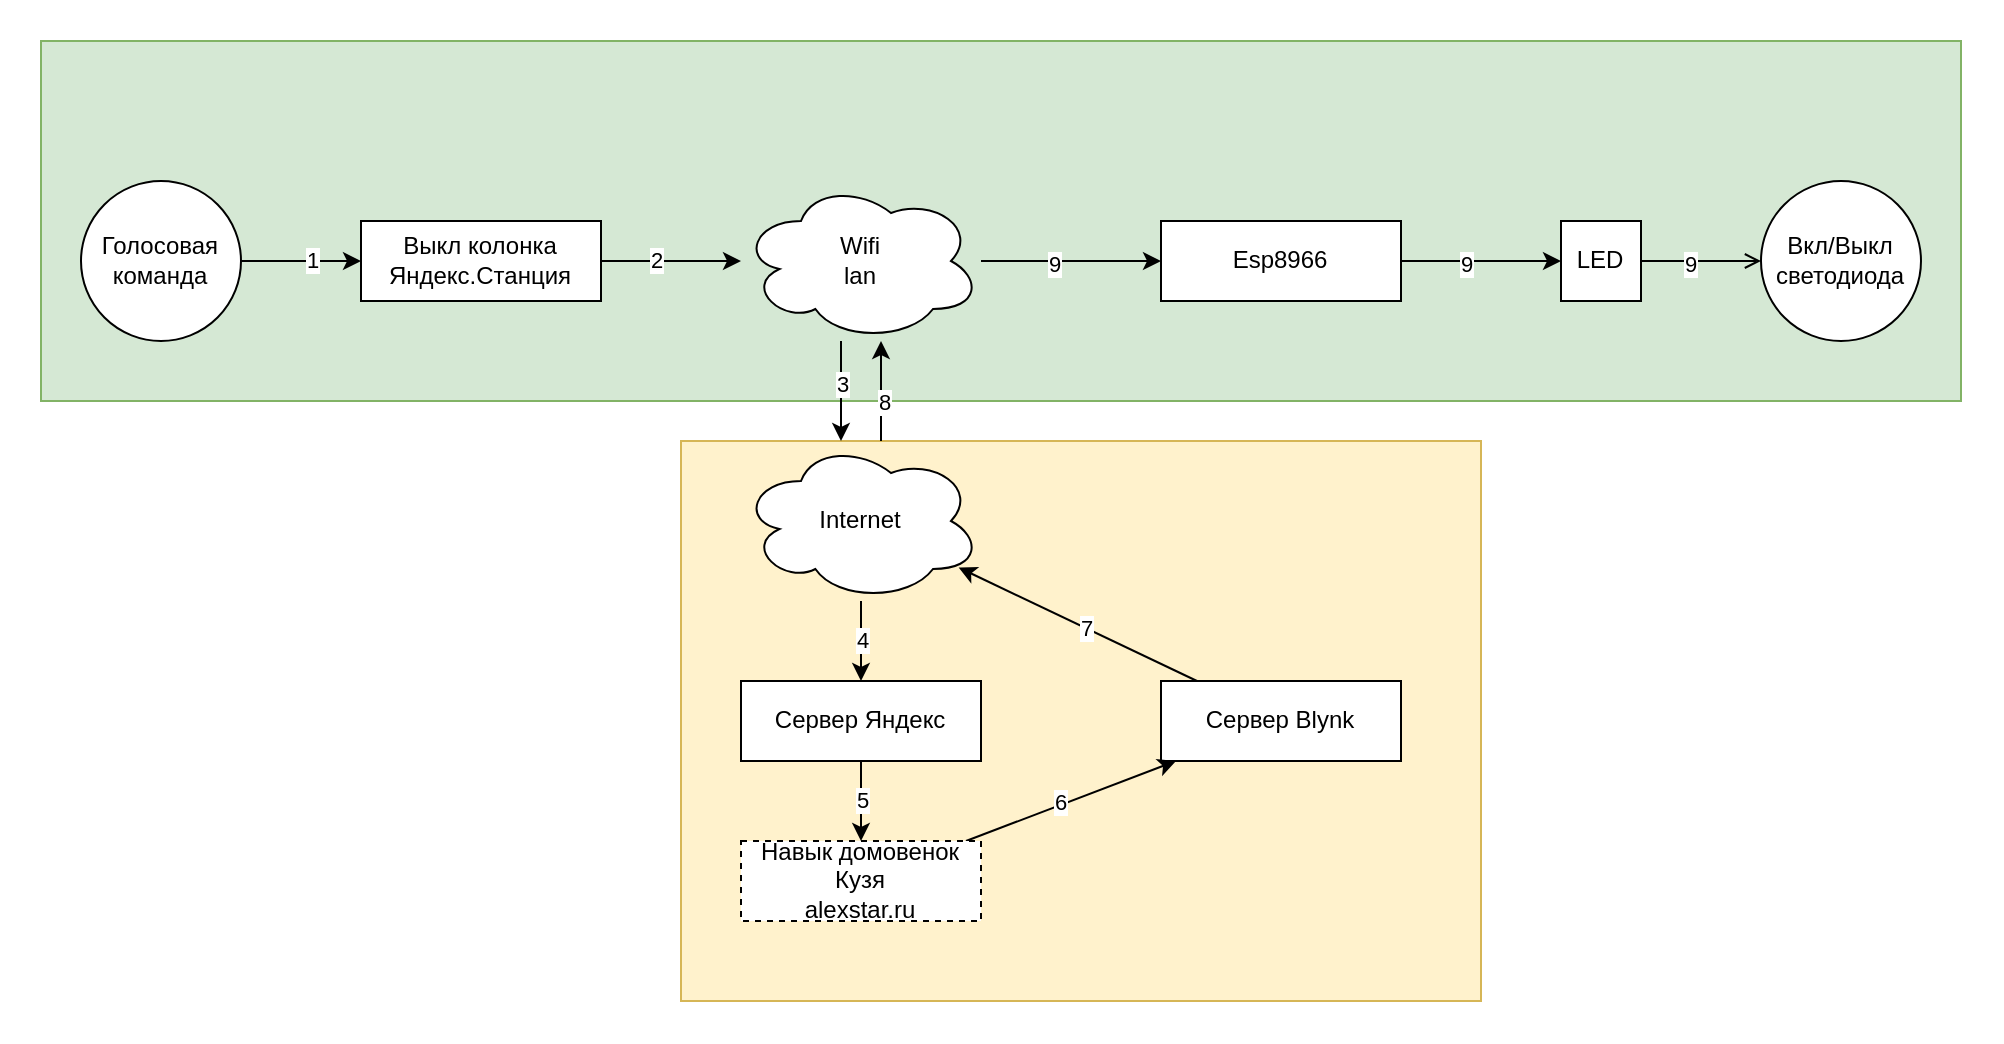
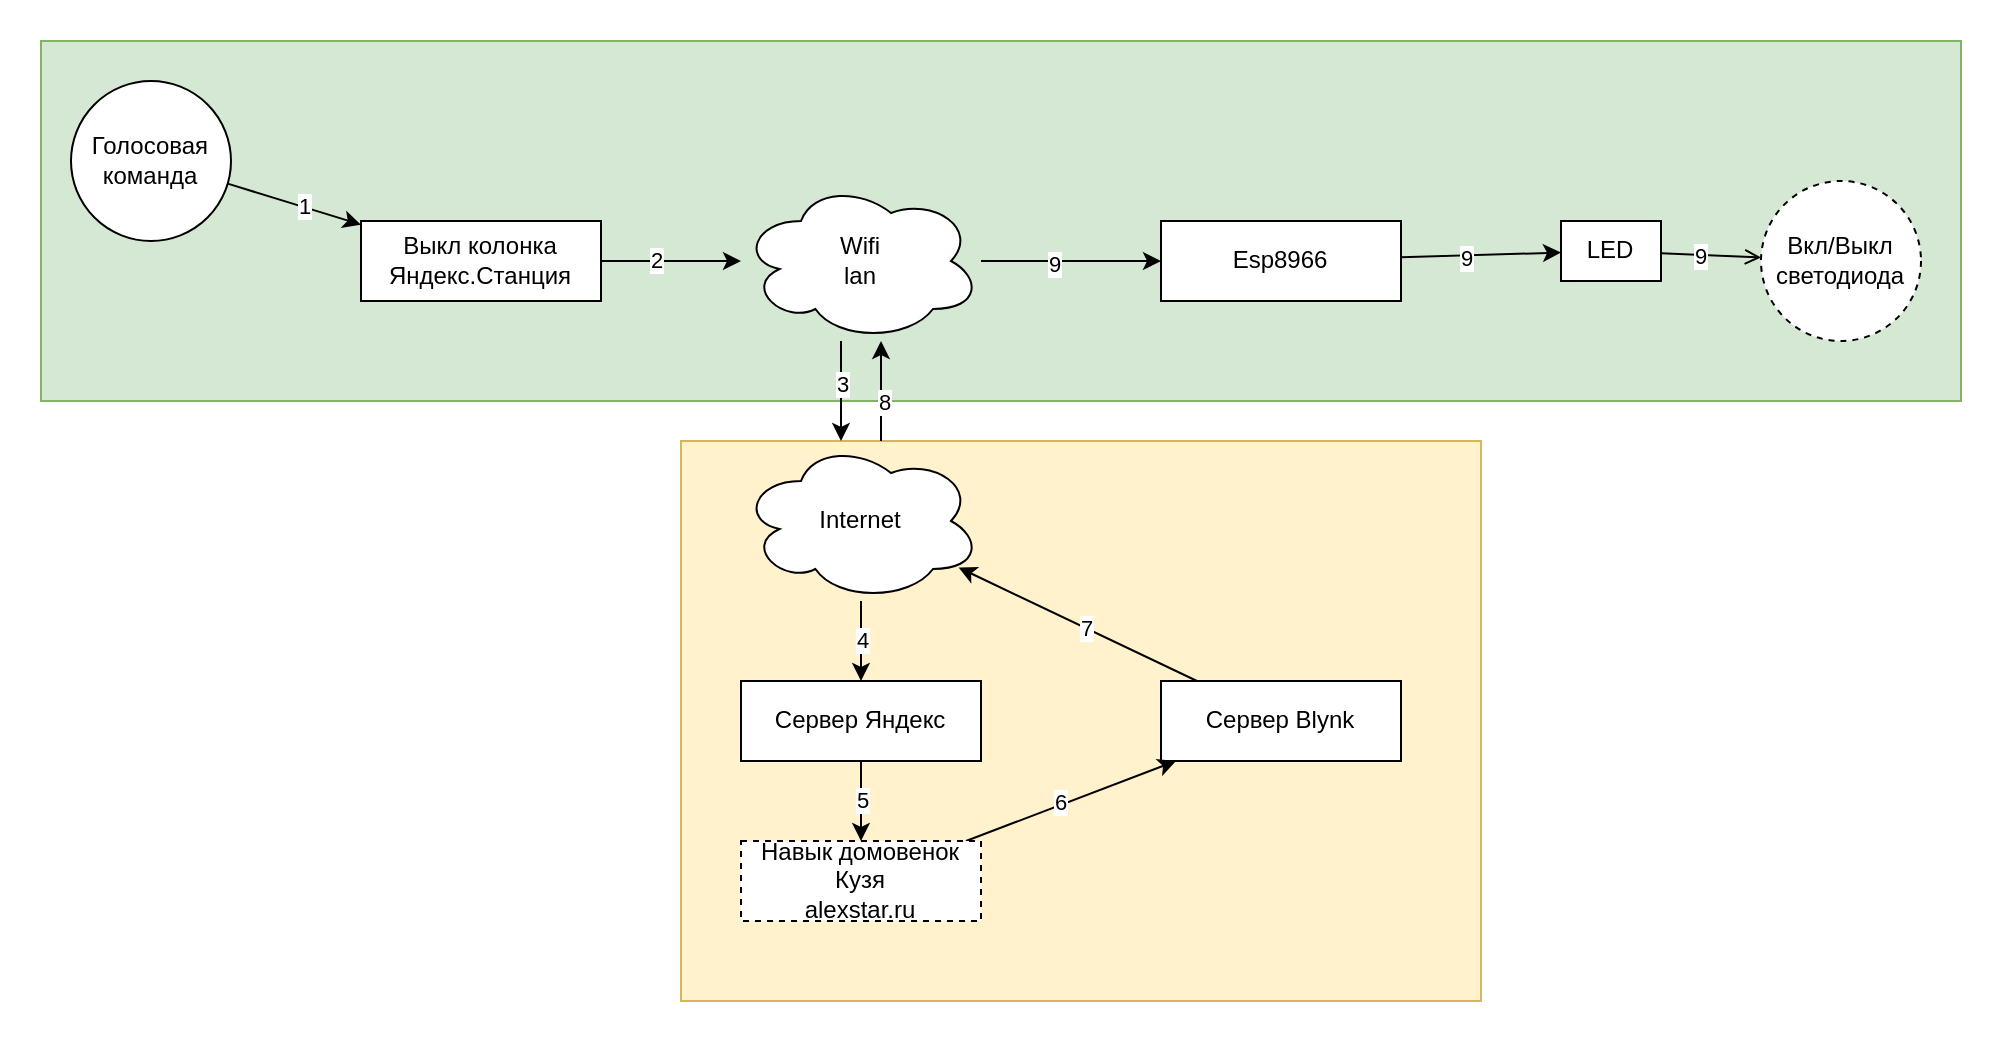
  <mxCell id="0" />
  <mxCell id="1" parent="0" />
  <mxCell id="2" value="" style="rounded=0;whiteSpace=wrap;html=1;align=center;fillColor=#fff2cc;strokeColor=#d6b656;" vertex="1" parent="1"><mxGeometry x="340" y="220" width="400" height="280" as="geometry" /></mxCell>
  <mxCell id="3" value="" style="rounded=0;whiteSpace=wrap;html=1;align=center;fillColor=#d5e8d4;strokeColor=#82b366;" vertex="1" parent="1"><mxGeometry x="20" y="20" width="960" height="180" as="geometry" /></mxCell>
  <mxCell id="4" value="Выкл колонка Яндекс.Станция" style="rounded=0;whiteSpace=wrap;html=1;" vertex="1" parent="1"><mxGeometry x="180" y="110" width="120" height="40" as="geometry" /></mxCell>
  <mxCell id="5" value="Сервер Яндекc" style="rounded=0;whiteSpace=wrap;html=1;" vertex="1" parent="1"><mxGeometry x="370" y="340" width="120" height="40" as="geometry" /></mxCell>
  <mxCell id="6" value="Wifi&lt;br&gt;lan" style="ellipse;shape=cloud;whiteSpace=wrap;html=1;" vertex="1" parent="1"><mxGeometry x="370" y="90" width="120" height="80" as="geometry" /></mxCell>
  <mxCell id="7" value="Internet" style="ellipse;shape=cloud;whiteSpace=wrap;html=1;" vertex="1" parent="1"><mxGeometry x="370" y="220" width="120" height="80" as="geometry" /></mxCell>
  <mxCell id="8" value="" style="endArrow=classic;html=1;" edge="1" parent="1" source="30" target="4"><mxGeometry width="50" height="50" relative="1" as="geometry"><mxPoint x="320" y="250" as="sourcePoint" /><mxPoint x="370" y="200" as="targetPoint" /></mxGeometry></mxCell>
  <mxCell id="9" value="1" style="edgeLabel;html=1;align=center;verticalAlign=middle;resizable=0;points=[];" vertex="1" connectable="0" parent="8"><mxGeometry x="0.161" y="1" relative="1" as="geometry"><mxPoint as="offset" /></mxGeometry></mxCell>
  <mxCell id="10" value="" style="endArrow=classic;html=1;" edge="1" parent="1" source="4" target="6"><mxGeometry width="50" height="50" relative="1" as="geometry"><mxPoint x="420" y="170" as="sourcePoint" /><mxPoint x="420" y="220" as="targetPoint" /></mxGeometry></mxCell>
  <mxCell id="11" value="2" style="edgeLabel;html=1;align=center;verticalAlign=middle;resizable=0;points=[];" vertex="1" connectable="0" parent="10"><mxGeometry x="-0.225" y="1" relative="1" as="geometry"><mxPoint as="offset" /></mxGeometry></mxCell>
  <mxCell id="12" value="" style="endArrow=classic;html=1;" edge="1" parent="1"><mxGeometry width="50" height="50" relative="1" as="geometry"><mxPoint x="420" y="170" as="sourcePoint" /><mxPoint x="420" y="220" as="targetPoint" /></mxGeometry></mxCell>
  <mxCell id="13" value="3" style="edgeLabel;html=1;align=center;verticalAlign=middle;resizable=0;points=[];" vertex="1" connectable="0" parent="12"><mxGeometry x="-0.157" relative="1" as="geometry"><mxPoint as="offset" /></mxGeometry></mxCell>
  <mxCell id="14" value="Сервер Blynk" style="rounded=0;whiteSpace=wrap;html=1;" vertex="1" parent="1"><mxGeometry x="580" y="340" width="120" height="40" as="geometry" /></mxCell>
  <mxCell id="15" value="Esp8966" style="rounded=0;whiteSpace=wrap;html=1;" vertex="1" parent="1"><mxGeometry x="580" y="110" width="120" height="40" as="geometry" /></mxCell>
  <mxCell id="16" value="" style="endArrow=classic;html=1;" edge="1" parent="1" source="7" target="5"><mxGeometry width="50" height="50" relative="1" as="geometry"><mxPoint x="610" y="470" as="sourcePoint" /><mxPoint x="660" y="420" as="targetPoint" /></mxGeometry></mxCell>
  <mxCell id="17" value="4" style="edgeLabel;html=1;align=center;verticalAlign=middle;resizable=0;points=[];" vertex="1" connectable="0" parent="16"><mxGeometry x="-0.059" relative="1" as="geometry"><mxPoint as="offset" /></mxGeometry></mxCell>
  <mxCell id="18" value="" style="endArrow=classic;html=1;" edge="1" parent="1" source="5" target="27"><mxGeometry width="50" height="50" relative="1" as="geometry"><mxPoint x="640" y="310" as="sourcePoint" /><mxPoint x="690" y="260" as="targetPoint" /></mxGeometry></mxCell>
  <mxCell id="19" value="5" style="edgeLabel;html=1;align=center;verticalAlign=middle;resizable=0;points=[];" vertex="1" connectable="0" parent="18"><mxGeometry x="-0.069" relative="1" as="geometry"><mxPoint as="offset" /></mxGeometry></mxCell>
  <mxCell id="20" value="" style="endArrow=classic;html=1;" edge="1" parent="1" source="27" target="14"><mxGeometry width="50" height="50" relative="1" as="geometry"><mxPoint x="440" y="220" as="sourcePoint" /><mxPoint x="440" y="170" as="targetPoint" /></mxGeometry></mxCell>
  <mxCell id="21" value="6" style="edgeLabel;html=1;align=center;verticalAlign=middle;resizable=0;points=[];" vertex="1" connectable="0" parent="20"><mxGeometry x="-0.101" y="1" relative="1" as="geometry"><mxPoint as="offset" /></mxGeometry></mxCell>
  <mxCell id="22" value="" style="endArrow=classic;html=1;" edge="1" parent="1" source="14" target="7"><mxGeometry width="50" height="50" relative="1" as="geometry"><mxPoint x="440" y="220" as="sourcePoint" /><mxPoint x="440" y="170" as="targetPoint" /></mxGeometry></mxCell>
  <mxCell id="23" value="7" style="edgeLabel;html=1;align=center;verticalAlign=middle;resizable=0;points=[];" vertex="1" connectable="0" parent="22"><mxGeometry x="-0.069" relative="1" as="geometry"><mxPoint as="offset" /></mxGeometry></mxCell>
- <mxCell id="24" value="LED" style="rounded=0;whiteSpace=wrap;html=1;" vertex="1" parent="1"><mxGeometry x="780" y="110" width="40" height="40" as="geometry" /></mxCell>
+ <mxCell id="24" value="LED" style="rounded=0;whiteSpace=wrap;html=1;" vertex="1" parent="1"><mxGeometry x="780" y="110" width="50" height="30" as="geometry" /></mxCell>
  <mxCell id="25" value="" style="endArrow=classic;html=1;" edge="1" parent="1"><mxGeometry width="50" height="50" relative="1" as="geometry"><mxPoint x="440" y="220" as="sourcePoint" /><mxPoint x="440" y="170" as="targetPoint" /></mxGeometry></mxCell>
  <mxCell id="26" value="8" style="edgeLabel;html=1;align=center;verticalAlign=middle;resizable=0;points=[];" vertex="1" connectable="0" parent="25"><mxGeometry x="-0.208" y="-1" relative="1" as="geometry"><mxPoint as="offset" /></mxGeometry></mxCell>
  <mxCell id="27" value="Навык домовенок Кузя&lt;br&gt;alexstar.ru" style="rounded=0;whiteSpace=wrap;html=1;dashed=1;" vertex="1" parent="1"><mxGeometry x="370" y="420" width="120" height="40" as="geometry" /></mxCell>
  <mxCell id="28" value="" style="endArrow=classic;html=1;" edge="1" parent="1" source="6" target="15"><mxGeometry width="50" height="50" relative="1" as="geometry"><mxPoint x="660" y="240" as="sourcePoint" /><mxPoint x="580" y="130" as="targetPoint" /></mxGeometry></mxCell>
  <mxCell id="29" value="9" style="edgeLabel;html=1;align=center;verticalAlign=middle;resizable=0;points=[];" vertex="1" connectable="0" parent="28"><mxGeometry x="-0.208" y="-1" relative="1" as="geometry"><mxPoint as="offset" /></mxGeometry></mxCell>
- <mxCell id="30" value="&lt;span&gt;Голосовая&lt;/span&gt;&lt;br&gt;&lt;div&gt;&lt;span&gt;команда&lt;/span&gt;&lt;/div&gt;" style="ellipse;whiteSpace=wrap;html=1;aspect=fixed;align=center;" vertex="1" parent="1"><mxGeometry x="40" y="90" width="80" height="80" as="geometry" /></mxCell>
+ <mxCell id="30" value="&lt;span&gt;Голосовая&lt;/span&gt;&lt;br&gt;&lt;div&gt;&lt;span&gt;команда&lt;/span&gt;&lt;/div&gt;" style="ellipse;whiteSpace=wrap;html=1;aspect=fixed;align=center;" vertex="1" parent="1"><mxGeometry x="35" y="40" width="80" height="80" as="geometry" /></mxCell>
  <mxCell id="31" value="" style="endArrow=classic;html=1;" edge="1" parent="1" source="15" target="24"><mxGeometry width="50" height="50" relative="1" as="geometry"><mxPoint x="700" y="260" as="sourcePoint" /><mxPoint x="580" y="130" as="targetPoint" /></mxGeometry></mxCell>
  <mxCell id="32" value="9" style="edgeLabel;html=1;align=center;verticalAlign=middle;resizable=0;points=[];" vertex="1" connectable="0" parent="31"><mxGeometry x="-0.208" y="-1" relative="1" as="geometry"><mxPoint as="offset" /></mxGeometry></mxCell>
  <mxCell id="33" value="" style="endArrow=open;html=1;" edge="1" parent="1" source="24" target="35"><mxGeometry width="50" height="50" relative="1" as="geometry"><mxPoint x="870" y="260" as="sourcePoint" /><mxPoint x="649.231" y="150" as="targetPoint" /></mxGeometry></mxCell>
  <mxCell id="34" value="9" style="edgeLabel;html=1;align=center;verticalAlign=middle;resizable=0;points=[];" vertex="1" connectable="0" parent="33"><mxGeometry x="-0.208" y="-1" relative="1" as="geometry"><mxPoint as="offset" /></mxGeometry></mxCell>
- <mxCell id="35" value="&lt;span style=&quot;text-align: left&quot;&gt;Вкл/Выкл светодиода&lt;/span&gt;" style="ellipse;whiteSpace=wrap;html=1;aspect=fixed;align=center;" vertex="1" parent="1"><mxGeometry x="880" y="90" width="80" height="80" as="geometry" /></mxCell>
+ <mxCell id="35" value="&lt;span style=&quot;text-align: left&quot;&gt;Вкл/Выкл светодиода&lt;/span&gt;" style="ellipse;whiteSpace=wrap;html=1;aspect=fixed;align=center;dashed=1;" vertex="1" parent="1"><mxGeometry x="880" y="90" width="80" height="80" as="geometry" /></mxCell>
